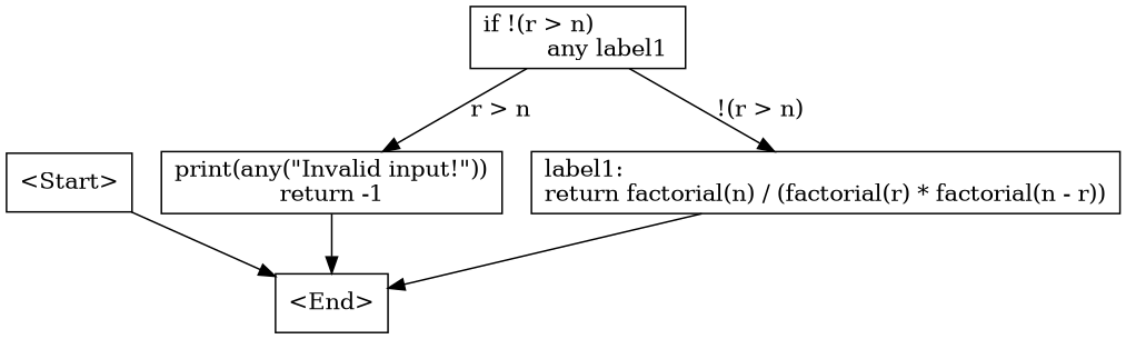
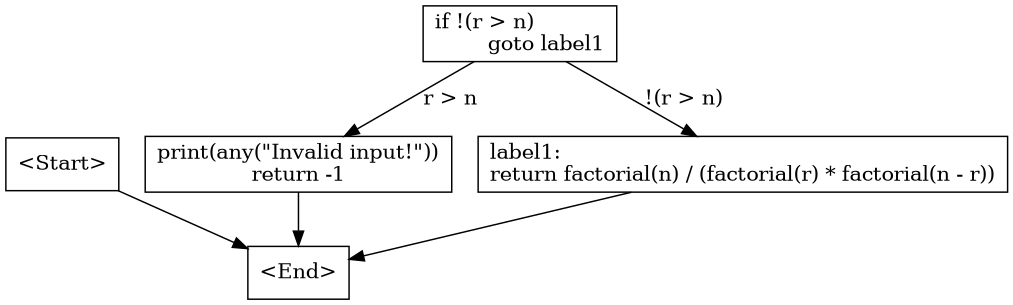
  digraph {
    node [shape=box]
    n1 [label="<Start>"]
    n2 [label="<End>"]
-   n3 [label="if !(r > n)\l	any label1"]
+   n3 [label="if !(r > n)\l	goto label1"]
    n4 [label="print(any(\"Invalid input!\"))\lreturn -1"]
    n5 [label="label1:\lreturn factorial(n) / (factorial(r) * factorial(n - r))"]
    n1 -> n2
    n3 -> n4 [label="r > n"]
    n3 -> n5 [label="!(r > n)"]
    n4 -> n2
    n5 -> n2
  }
